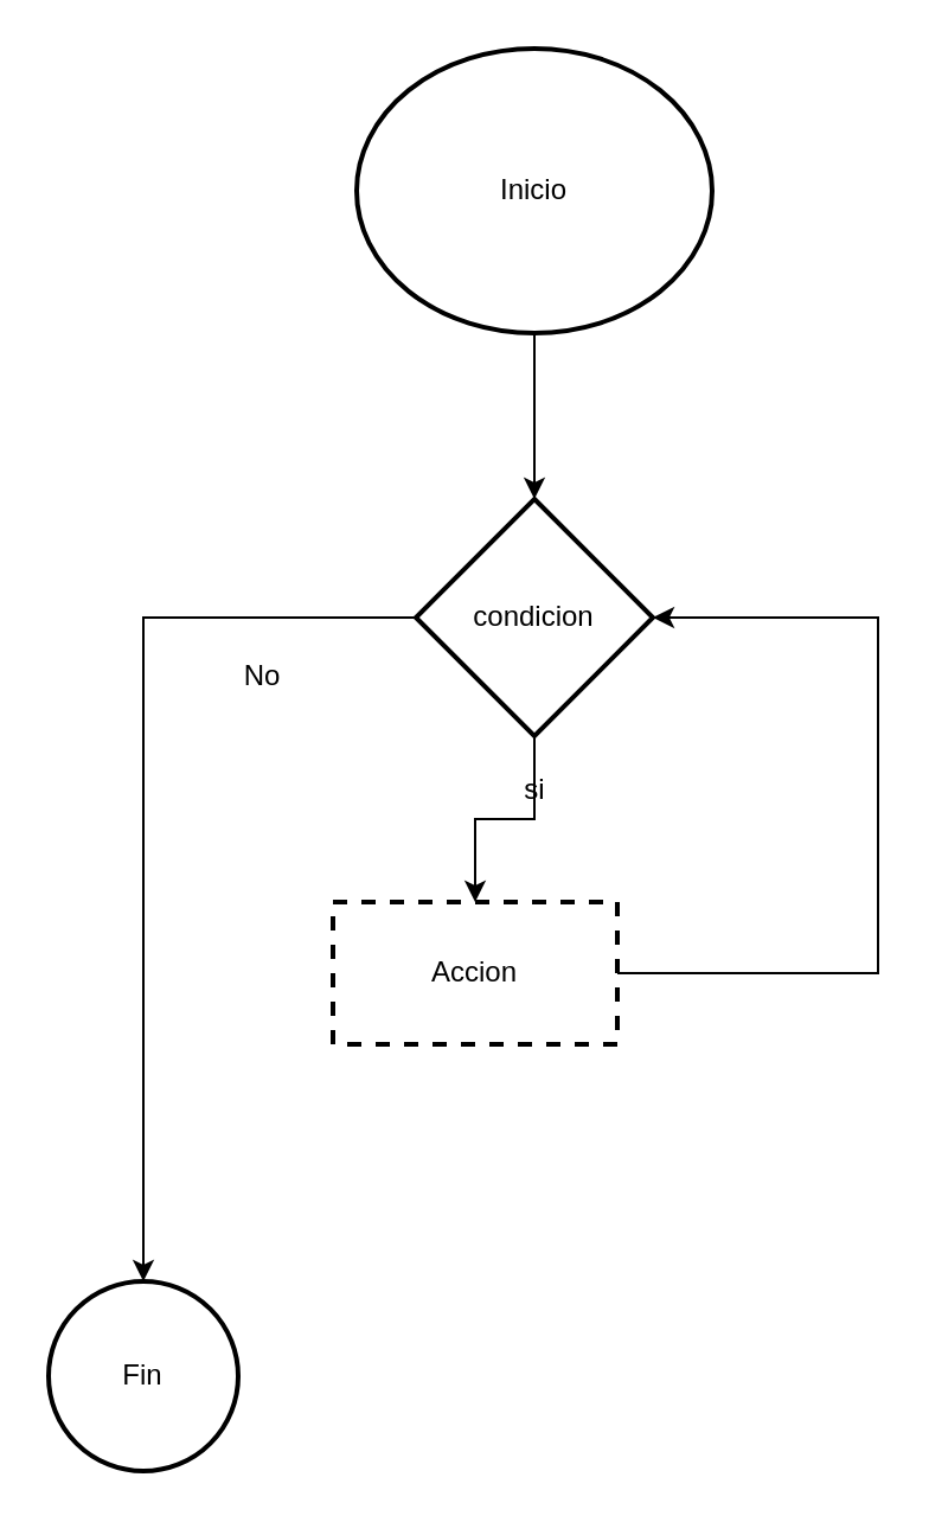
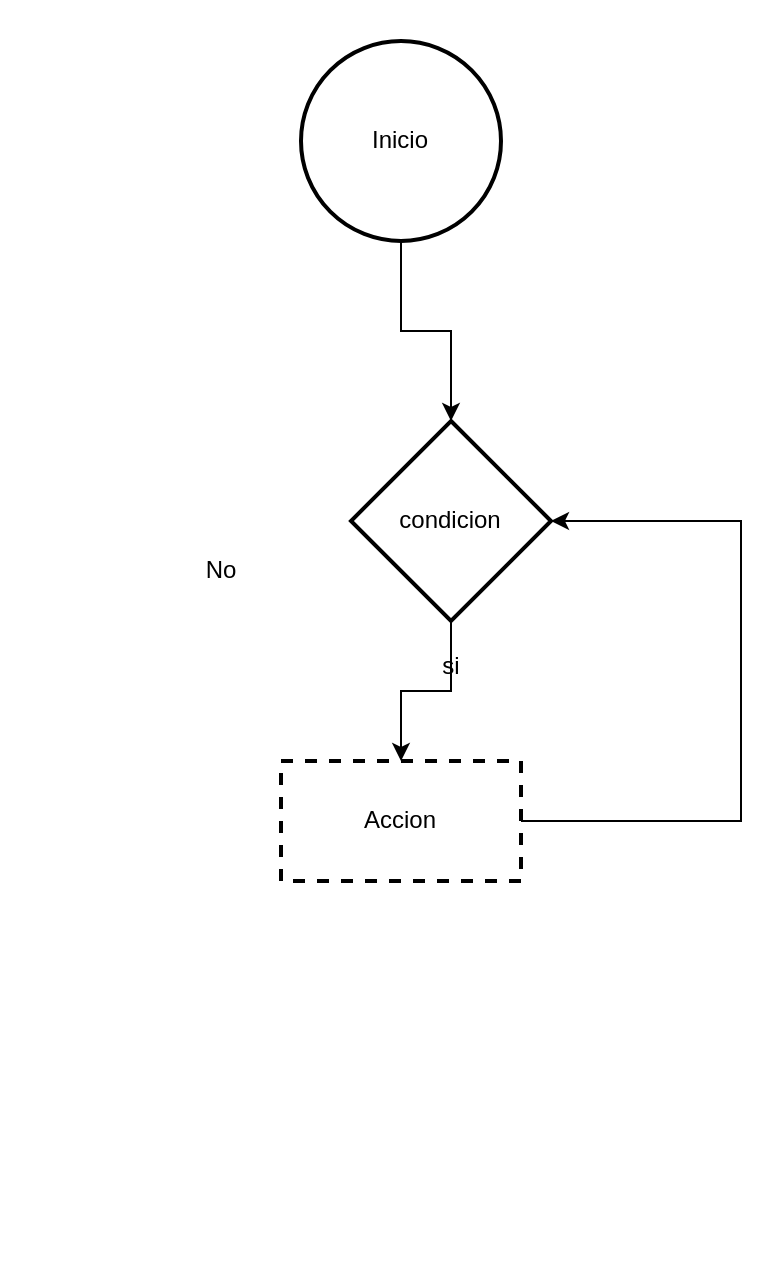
  <mxCell id="0" />
  <mxCell id="1" parent="0" />
- <mxCell id="2" value="Inicio" style="strokeWidth=2;html=1;shape=mxgraph.flowchart.start_2;whiteSpace=wrap;" vertex="1" parent="1"><mxGeometry x="150" y="20" width="150" height="120" as="geometry" /></mxCell>
+ <mxCell id="2" value="Inicio" style="strokeWidth=2;html=1;shape=mxgraph.flowchart.start_2;whiteSpace=wrap;" vertex="1" parent="1"><mxGeometry x="150" y="20" width="100" height="100" as="geometry" /></mxCell>
  <mxCell id="3" value="" style="edgeStyle=orthogonalEdgeStyle;rounded=0;orthogonalLoop=1;jettySize=auto;html=1;" edge="1" parent="1" source="5" target="7"><mxGeometry relative="1" as="geometry" /></mxCell>
- <mxCell id="4" value="" style="edgeStyle=orthogonalEdgeStyle;rounded=0;orthogonalLoop=1;jettySize=auto;html=1;" edge="1" parent="1" source="5" target="10"><mxGeometry relative="1" as="geometry" /></mxCell>
  <mxCell id="5" value="condicion" style="strokeWidth=2;html=1;shape=mxgraph.flowchart.decision;whiteSpace=wrap;" vertex="1" parent="1"><mxGeometry x="175" y="210" width="100" height="100" as="geometry" /></mxCell>
  <mxCell id="6" style="edgeStyle=orthogonalEdgeStyle;rounded=0;orthogonalLoop=1;jettySize=auto;html=1;entryX=0.5;entryY=0;entryDx=0;entryDy=0;entryPerimeter=0;" edge="1" parent="1" source="2" target="5"><mxGeometry relative="1" as="geometry" /></mxCell>
  <mxCell id="7" value="Accion" style="whiteSpace=wrap;html=1;strokeWidth=2;dashed=1;" vertex="1" parent="1"><mxGeometry x="140" y="380" width="120" height="60" as="geometry" /></mxCell>
  <mxCell id="8" value="si" style="text;html=1;align=center;verticalAlign=middle;resizable=0;points=[];autosize=1;strokeColor=none;fillColor=none;" vertex="1" parent="1"><mxGeometry x="210" y="318" width="30" height="30" as="geometry" /></mxCell>
  <mxCell id="9" style="edgeStyle=orthogonalEdgeStyle;rounded=0;orthogonalLoop=1;jettySize=auto;html=1;entryX=1;entryY=0.5;entryDx=0;entryDy=0;entryPerimeter=0;" edge="1" parent="1" source="7" target="5"><mxGeometry relative="1" as="geometry"><Array as="points"><mxPoint x="370" y="410" /><mxPoint x="370" y="260" /></Array></mxGeometry></mxCell>
- <mxCell id="10" value="Fin" style="ellipse;whiteSpace=wrap;html=1;strokeWidth=2;" vertex="1" parent="1"><mxGeometry x="20" y="540" width="80" height="80" as="geometry" /></mxCell>
  <mxCell id="11" value="No" style="text;html=1;align=center;verticalAlign=middle;resizable=0;points=[];autosize=1;strokeColor=none;fillColor=none;" vertex="1" parent="1"><mxGeometry x="90" y="270" width="40" height="30" as="geometry" /></mxCell>
